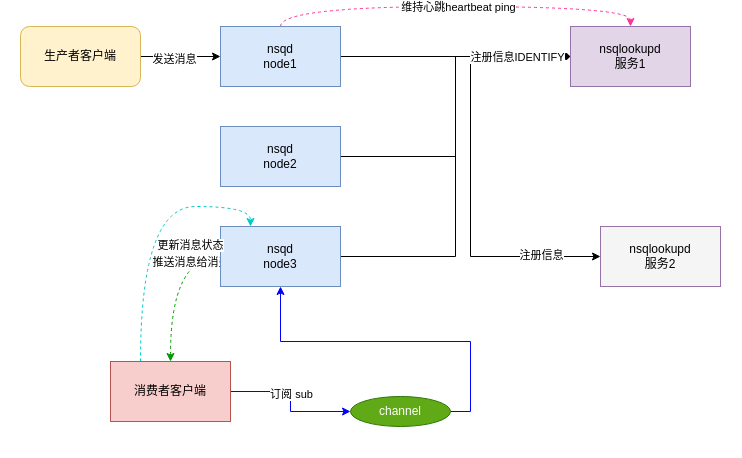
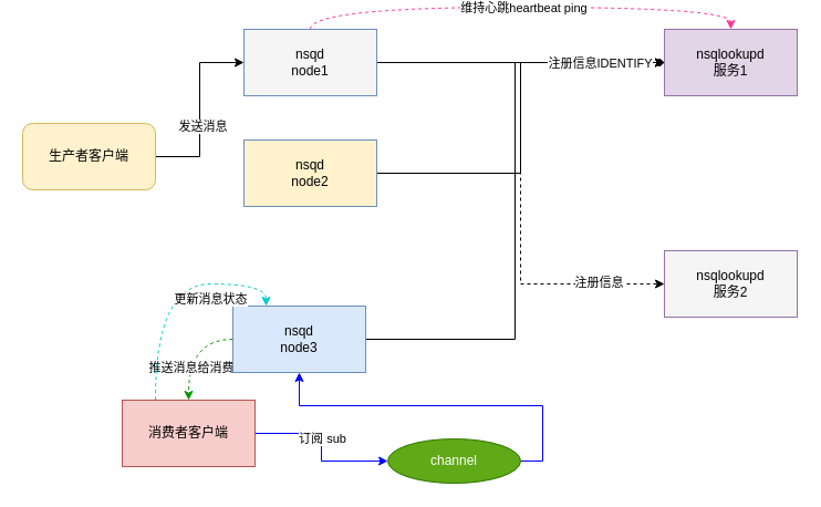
  <mxCell id="0" />
  <mxCell id="1" parent="0" />
  <mxCell id="2" style="edgeStyle=orthogonalEdgeStyle;rounded=0;orthogonalLoop=1;jettySize=auto;html=1;exitX=1;exitY=0.5;exitDx=0;exitDy=0;entryX=0;entryY=0.5;entryDx=0;entryDy=0;" edge="1" parent="1" source="13" target="4"><mxGeometry relative="1" as="geometry" /></mxCell>
  <mxCell id="3" style="edgeStyle=orthogonalEdgeStyle;rounded=0;orthogonalLoop=1;jettySize=auto;html=1;exitX=1;exitY=0.5;exitDx=0;exitDy=0;entryX=0;entryY=0.5;entryDx=0;entryDy=0;endArrow=diamond;" edge="1" parent="1" source="16" target="4"><mxGeometry relative="1" as="geometry" /></mxCell>
- <mxCell id="4" value="nsqlookupd&lt;br&gt;服务1" style="rounded=0;whiteSpace=wrap;html=1;fillColor=#e1d5e7;strokeColor=#9673a6;" vertex="1" parent="1"><mxGeometry x="570" y="20" width="120" height="60" as="geometry" /></mxCell>
+ <mxCell id="4" value="nsqlookupd&lt;br&gt;服务1" style="rounded=0;whiteSpace=wrap;html=1;fillColor=#e1d5e7;strokeColor=#9673a6;" vertex="1" parent="1"><mxGeometry x="600" y="20" width="120" height="60" as="geometry" /></mxCell>
  <mxCell id="5" style="edgeStyle=orthogonalEdgeStyle;rounded=0;orthogonalLoop=1;jettySize=auto;html=1;exitX=1;exitY=0.5;exitDx=0;exitDy=0;entryX=0;entryY=0.5;entryDx=0;entryDy=0;" edge="1" parent="1" source="10" target="4"><mxGeometry relative="1" as="geometry" /></mxCell>
- <mxCell id="6" style="edgeStyle=orthogonalEdgeStyle;rounded=0;orthogonalLoop=1;jettySize=auto;html=1;exitX=1;exitY=0.5;exitDx=0;exitDy=0;entryX=0;entryY=0.5;entryDx=0;entryDy=0;" edge="1" parent="1" source="10" target="17"><mxGeometry relative="1" as="geometry" /></mxCell>
+ <mxCell id="6" style="edgeStyle=orthogonalEdgeStyle;rounded=0;orthogonalLoop=1;jettySize=auto;html=1;exitX=1;exitY=0.5;exitDx=0;exitDy=0;entryX=0;entryY=0.5;entryDx=0;entryDy=0;dashed=1;" edge="1" parent="1" source="10" target="17"><mxGeometry relative="1" as="geometry" /></mxCell>
  <mxCell id="7" value="注册信息" style="edgeLabel;html=1;align=center;verticalAlign=middle;resizable=0;points=[];" vertex="1" connectable="0" parent="6"><mxGeometry x="0.741" y="2" relative="1" as="geometry"><mxPoint as="offset" /></mxGeometry></mxCell>
  <mxCell id="8" style="edgeStyle=orthogonalEdgeStyle;rounded=0;orthogonalLoop=1;jettySize=auto;html=1;exitX=0.5;exitY=0;exitDx=0;exitDy=0;entryX=0.5;entryY=0;entryDx=0;entryDy=0;curved=1;dashed=1;strokeColor=#FF3399;" edge="1" parent="1" source="10" target="4"><mxGeometry relative="1" as="geometry" /></mxCell>
  <mxCell id="9" value="维持心跳heartbeat ping" style="edgeLabel;html=1;align=center;verticalAlign=middle;resizable=0;points=[];" vertex="1" connectable="0" parent="8"><mxGeometry x="0.011" relative="1" as="geometry"><mxPoint as="offset" /></mxGeometry></mxCell>
- <mxCell id="10" value="nsqd&lt;br&gt;node1" style="rounded=0;whiteSpace=wrap;html=1;fillColor=#dae8fc;strokeColor=#6c8ebf;" vertex="1" parent="1"><mxGeometry x="220" y="20" width="120" height="60" as="geometry" /></mxCell>
+ <mxCell id="10" value="nsqd&lt;br&gt;node1" style="rounded=0;whiteSpace=wrap;html=1;fillColor=#f5f5f5;strokeColor=#6c8ebf;" vertex="1" parent="1"><mxGeometry x="220" y="20" width="120" height="60" as="geometry" /></mxCell>
  <mxCell id="11" style="edgeStyle=orthogonalEdgeStyle;rounded=0;orthogonalLoop=1;jettySize=auto;html=1;exitX=1;exitY=0.5;exitDx=0;exitDy=0;entryX=0;entryY=0.5;entryDx=0;entryDy=0;" edge="1" parent="1" source="13" target="4"><mxGeometry relative="1" as="geometry" /></mxCell>
  <mxCell id="12" value="注册信息IDENTIFY" style="edgeLabel;html=1;align=center;verticalAlign=middle;resizable=0;points=[];" vertex="1" connectable="0" parent="11"><mxGeometry x="0.674" relative="1" as="geometry"><mxPoint as="offset" /></mxGeometry></mxCell>
- <mxCell id="13" value="&lt;span&gt;nsqd&lt;/span&gt;&lt;br&gt;&lt;span&gt;node2&lt;/span&gt;" style="rounded=0;whiteSpace=wrap;html=1;fillColor=#dae8fc;strokeColor=#6c8ebf;" vertex="1" parent="1"><mxGeometry x="220" y="120" width="120" height="60" as="geometry" /></mxCell>
+ <mxCell id="13" value="&lt;span&gt;nsqd&lt;/span&gt;&lt;br&gt;&lt;span&gt;node2&lt;/span&gt;" style="rounded=0;whiteSpace=wrap;html=1;fillColor=#fff2cc;strokeColor=#6c8ebf;" vertex="1" parent="1"><mxGeometry x="220" y="120" width="120" height="60" as="geometry" /></mxCell>
  <mxCell id="14" style="edgeStyle=orthogonalEdgeStyle;rounded=0;orthogonalLoop=1;jettySize=auto;html=1;exitX=0;exitY=0.5;exitDx=0;exitDy=0;entryX=0.5;entryY=0;entryDx=0;entryDy=0;curved=1;dashed=1;strokeColor=#009900;" edge="1" parent="1" source="16" target="25"><mxGeometry relative="1" as="geometry" /></mxCell>
  <mxCell id="15" value="推送消息给消费端" style="edgeLabel;html=1;align=center;verticalAlign=middle;resizable=0;points=[];" vertex="1" connectable="0" parent="14"><mxGeometry x="-0.296" y="25" relative="1" as="geometry"><mxPoint as="offset" /></mxGeometry></mxCell>
- <mxCell id="16" value="&lt;span&gt;nsqd&lt;/span&gt;&lt;br&gt;&lt;span&gt;node3&lt;/span&gt;" style="rounded=0;whiteSpace=wrap;html=1;fillColor=#dae8fc;strokeColor=#6c8ebf;" vertex="1" parent="1"><mxGeometry x="220" y="220" width="120" height="60" as="geometry" /></mxCell>
+ <mxCell id="16" value="&lt;span&gt;nsqd&lt;/span&gt;&lt;br&gt;&lt;span&gt;node3&lt;/span&gt;" style="rounded=0;whiteSpace=wrap;html=1;fillColor=#dae8fc;strokeColor=#6c8ebf;" vertex="1" parent="1"><mxGeometry x="210" y="270" width="120" height="60" as="geometry" /></mxCell>
  <mxCell id="17" value="nsqlookupd&lt;br&gt;服务2" style="rounded=0;whiteSpace=wrap;html=1;fillColor=#f5f5f5;strokeColor=#9673a6;" vertex="1" parent="1"><mxGeometry x="600" y="220" width="120" height="60" as="geometry" /></mxCell>
  <mxCell id="18" style="edgeStyle=orthogonalEdgeStyle;rounded=0;orthogonalLoop=1;jettySize=auto;html=1;exitX=1;exitY=0.5;exitDx=0;exitDy=0;entryX=0;entryY=0.5;entryDx=0;entryDy=0;" edge="1" parent="1" source="20" target="10"><mxGeometry relative="1" as="geometry" /></mxCell>
  <mxCell id="19" value="发送消息" style="edgeLabel;html=1;align=center;verticalAlign=middle;resizable=0;points=[];" vertex="1" connectable="0" parent="18"><mxGeometry x="-0.175" y="-2" relative="1" as="geometry"><mxPoint as="offset" /></mxGeometry></mxCell>
- <mxCell id="20" value="生产者客户端" style="rounded=1;whiteSpace=wrap;html=1;fillColor=#fff2cc;strokeColor=#d6b656;" vertex="1" parent="1"><mxGeometry x="20" y="20" width="120" height="60" as="geometry" /></mxCell>
+ <mxCell id="20" value="生产者客户端" style="rounded=1;whiteSpace=wrap;html=1;fillColor=#fff2cc;strokeColor=#d6b656;" vertex="1" parent="1"><mxGeometry x="20" y="105" width="120" height="60" as="geometry" /></mxCell>
  <mxCell id="21" style="edgeStyle=orthogonalEdgeStyle;rounded=0;orthogonalLoop=1;jettySize=auto;html=1;exitX=1;exitY=0.5;exitDx=0;exitDy=0;strokeColor=#0000FF;" edge="1" parent="1" source="25" target="27"><mxGeometry relative="1" as="geometry" /></mxCell>
  <mxCell id="22" value="订阅 sub" style="edgeLabel;html=1;align=center;verticalAlign=middle;resizable=0;points=[];" vertex="1" connectable="0" parent="21"><mxGeometry x="-0.114" relative="1" as="geometry"><mxPoint as="offset" /></mxGeometry></mxCell>
  <mxCell id="23" style="edgeStyle=orthogonalEdgeStyle;curved=1;rounded=0;orthogonalLoop=1;jettySize=auto;html=1;exitX=0.25;exitY=0;exitDx=0;exitDy=0;entryX=0.25;entryY=0;entryDx=0;entryDy=0;dashed=1;strokeColor=#00CCCC;" edge="1" parent="1" source="25" target="16"><mxGeometry relative="1" as="geometry" /></mxCell>
  <mxCell id="24" value="更新消息状态" style="edgeLabel;html=1;align=center;verticalAlign=middle;resizable=0;points=[];" vertex="1" connectable="0" parent="23"><mxGeometry x="-0.18" y="-49" relative="1" as="geometry"><mxPoint as="offset" /></mxGeometry></mxCell>
  <mxCell id="25" value="消费者客户端" style="rounded=0;whiteSpace=wrap;html=1;fillColor=#f8cecc;strokeColor=#b85450;" vertex="1" parent="1"><mxGeometry x="110" y="355" width="120" height="60" as="geometry" /></mxCell>
  <mxCell id="26" style="edgeStyle=orthogonalEdgeStyle;rounded=0;orthogonalLoop=1;jettySize=auto;html=1;exitX=1;exitY=0.5;exitDx=0;exitDy=0;strokeColor=#0000FF;" edge="1" parent="1" source="27" target="16"><mxGeometry relative="1" as="geometry" /></mxCell>
- <mxCell id="27" value="channel" style="ellipse;whiteSpace=wrap;html=1;fillColor=#60a917;strokeColor=#2D7600;fontColor=#ffffff;" vertex="1" parent="1"><mxGeometry x="350" y="390" width="100" height="30" as="geometry" /></mxCell>
+ <mxCell id="27" value="channel" style="ellipse;whiteSpace=wrap;html=1;fillColor=#60a917;strokeColor=#2D7600;fontColor=#ffffff;" vertex="1" parent="1"><mxGeometry x="350" y="390" width="120" height="40" as="geometry" /></mxCell>
